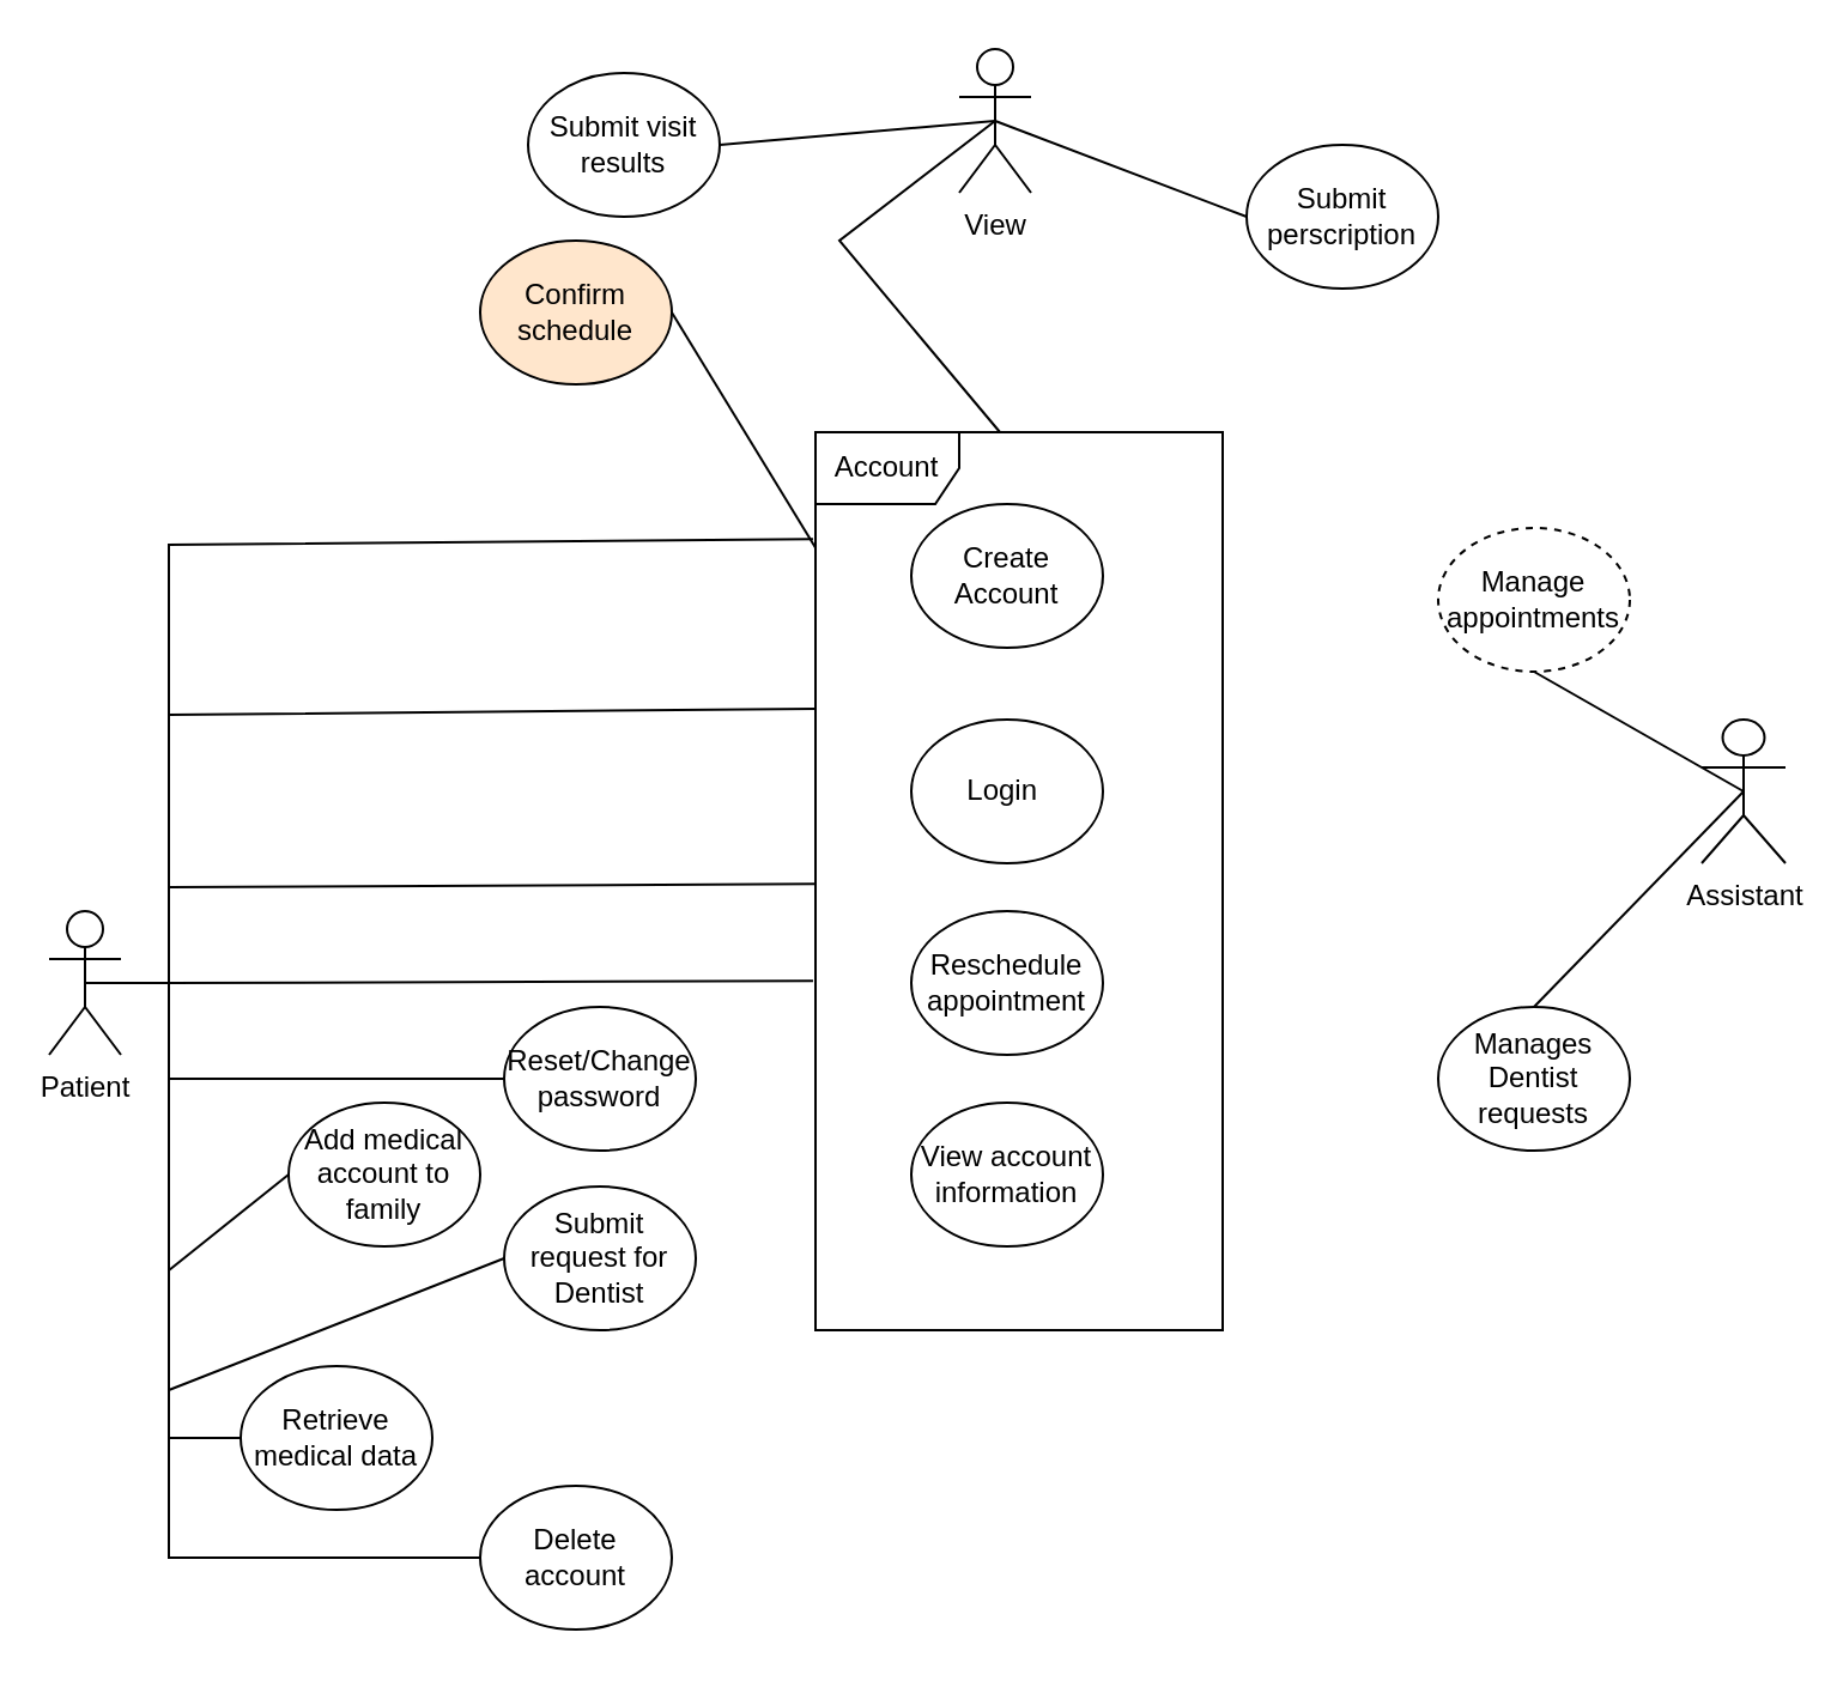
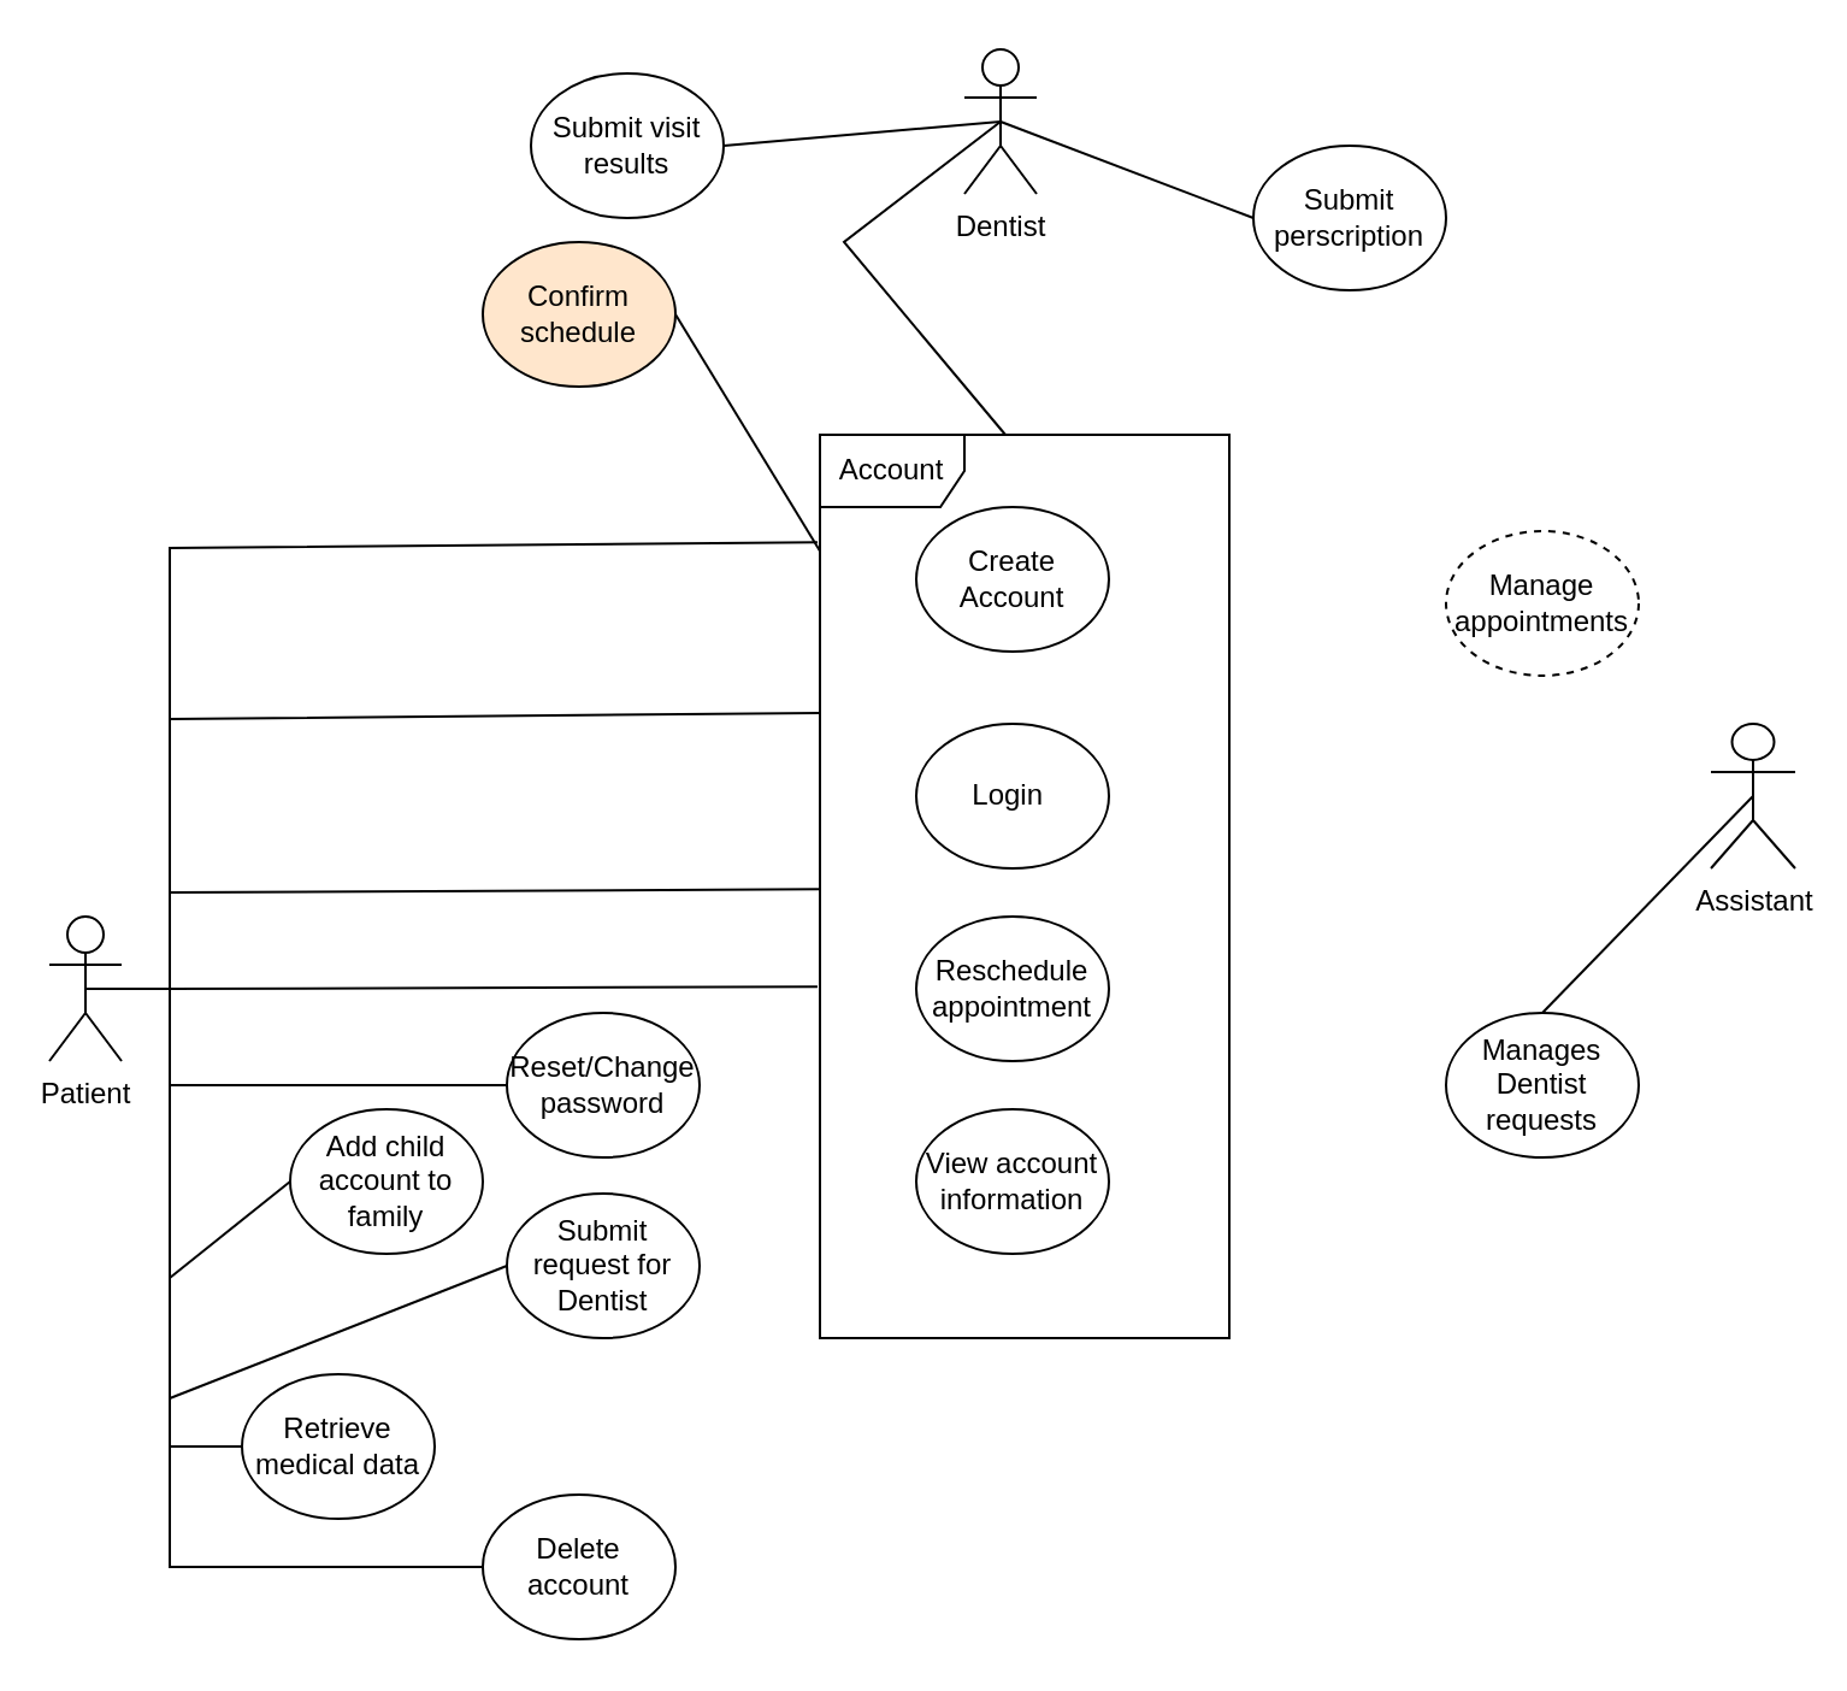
  <mxCell id="0" />
  <mxCell id="1" parent="0" />
  <mxCell id="2" value="Patient&lt;br&gt;" style="shape=umlActor;verticalLabelPosition=bottom;verticalAlign=top;html=1;" vertex="1" parent="1"><mxGeometry x="20" y="380" width="30" height="60" as="geometry" /></mxCell>
  <mxCell id="3" value="Create Account" style="ellipse;whiteSpace=wrap;html=1;" vertex="1" parent="1"><mxGeometry x="380" y="210" width="80" height="60" as="geometry" /></mxCell>
  <mxCell id="4" value="View account information" style="ellipse;whiteSpace=wrap;html=1;" vertex="1" parent="1"><mxGeometry x="380" y="460" width="80" height="60" as="geometry" /></mxCell>
  <mxCell id="5" value="Login&amp;nbsp;" style="ellipse;whiteSpace=wrap;html=1;" vertex="1" parent="1"><mxGeometry x="380" y="300" width="80" height="60" as="geometry" /></mxCell>
  <mxCell id="6" value="Reset/Change password" style="ellipse;whiteSpace=wrap;html=1;" vertex="1" parent="1"><mxGeometry x="210" y="420" width="80" height="60" as="geometry" /></mxCell>
- <mxCell id="7" value="Add medical account to family" style="ellipse;whiteSpace=wrap;html=1;" vertex="1" parent="1"><mxGeometry x="120" y="460" width="80" height="60" as="geometry" /></mxCell>
+ <mxCell id="7" value="Add child account to family" style="ellipse;whiteSpace=wrap;html=1;" vertex="1" parent="1"><mxGeometry x="120" y="460" width="80" height="60" as="geometry" /></mxCell>
  <mxCell id="8" value="Retrieve medical data" style="ellipse;whiteSpace=wrap;html=1;" vertex="1" parent="1"><mxGeometry x="100" y="570" width="80" height="60" as="geometry" /></mxCell>
  <mxCell id="9" value="" style="endArrow=none;html=1;rounded=0;entryX=-0.006;entryY=0.119;entryDx=0;entryDy=0;entryPerimeter=0;" edge="1" parent="1" target="27"><mxGeometry width="50" height="50" relative="1" as="geometry"><mxPoint x="70" y="370" as="sourcePoint" /><mxPoint x="120" y="320" as="targetPoint" /><Array as="points"><mxPoint x="70" y="227" /></Array></mxGeometry></mxCell>
  <mxCell id="10" value="" style="endArrow=none;html=1;rounded=0;entryX=0;entryY=0.308;entryDx=0;entryDy=0;entryPerimeter=0;" edge="1" parent="1" target="27"><mxGeometry width="50" height="50" relative="1" as="geometry"><mxPoint x="70" y="370" as="sourcePoint" /><mxPoint x="129" y="251" as="targetPoint" /><Array as="points"><mxPoint x="70" y="298" /></Array></mxGeometry></mxCell>
  <mxCell id="11" value="" style="endArrow=none;html=1;rounded=0;entryX=0;entryY=0.503;entryDx=0;entryDy=0;entryPerimeter=0;" edge="1" parent="1" target="27"><mxGeometry width="50" height="50" relative="1" as="geometry"><mxPoint x="70" y="370" as="sourcePoint" /><mxPoint x="130" y="370" as="targetPoint" /></mxGeometry></mxCell>
  <mxCell id="12" value="" style="endArrow=none;html=1;rounded=0;entryX=0;entryY=0.5;entryDx=0;entryDy=0;" edge="1" parent="1" target="6"><mxGeometry width="50" height="50" relative="1" as="geometry"><mxPoint x="70" y="370" as="sourcePoint" /><mxPoint x="70" y="450" as="targetPoint" /><Array as="points"><mxPoint x="70" y="450" /></Array></mxGeometry></mxCell>
  <mxCell id="13" value="" style="endArrow=none;html=1;rounded=0;entryX=0;entryY=0.5;entryDx=0;entryDy=0;" edge="1" parent="1" target="8"><mxGeometry width="50" height="50" relative="1" as="geometry"><mxPoint x="70" y="450" as="sourcePoint" /><mxPoint x="130" y="710" as="targetPoint" /><Array as="points"><mxPoint x="70" y="600" /></Array></mxGeometry></mxCell>
  <mxCell id="14" value="" style="endArrow=none;html=1;rounded=0;entryX=0;entryY=0.5;entryDx=0;entryDy=0;" edge="1" parent="1" target="7"><mxGeometry width="50" height="50" relative="1" as="geometry"><mxPoint x="70" y="530" as="sourcePoint" /><mxPoint x="130" y="530" as="targetPoint" /></mxGeometry></mxCell>
- <mxCell id="15" value="View&lt;br&gt;" style="shape=umlActor;verticalLabelPosition=bottom;verticalAlign=top;html=1;outlineConnect=0;" vertex="1" parent="1"><mxGeometry x="400" y="20" width="30" height="60" as="geometry" /></mxCell>
+ <mxCell id="15" value="Dentist&lt;br&gt;" style="shape=umlActor;verticalLabelPosition=bottom;verticalAlign=top;html=1;outlineConnect=0;" vertex="1" parent="1"><mxGeometry x="400" y="20" width="30" height="60" as="geometry" /></mxCell>
  <mxCell id="16" value="Reschedule appointment" style="ellipse;whiteSpace=wrap;html=1;" vertex="1" parent="1"><mxGeometry x="380" y="380" width="80" height="60" as="geometry" /></mxCell>
  <mxCell id="17" value="Submit request for Dentist" style="ellipse;whiteSpace=wrap;html=1;" vertex="1" parent="1"><mxGeometry x="210" y="495" width="80" height="60" as="geometry" /></mxCell>
  <mxCell id="18" value="Manage appointments" style="ellipse;whiteSpace=wrap;html=1;dashed=1;" vertex="1" parent="1"><mxGeometry x="600" y="220" width="80" height="60" as="geometry" /></mxCell>
  <mxCell id="19" value="Submit visit results" style="ellipse;whiteSpace=wrap;html=1;" vertex="1" parent="1"><mxGeometry x="220" y="30" width="80" height="60" as="geometry" /></mxCell>
  <mxCell id="20" value="Submit perscription" style="ellipse;whiteSpace=wrap;html=1;" vertex="1" parent="1"><mxGeometry x="520" y="60" width="80" height="60" as="geometry" /></mxCell>
  <mxCell id="21" value="" style="endArrow=none;html=1;rounded=0;entryX=-0.006;entryY=0.611;entryDx=0;entryDy=0;entryPerimeter=0;" edge="1" parent="1" target="27"><mxGeometry width="50" height="50" relative="1" as="geometry"><mxPoint x="70" y="410" as="sourcePoint" /><mxPoint x="120" y="360" as="targetPoint" /></mxGeometry></mxCell>
  <mxCell id="22" value="" style="endArrow=none;html=1;rounded=0;entryX=0.5;entryY=0.5;entryDx=0;entryDy=0;entryPerimeter=0;" edge="1" parent="1" target="2"><mxGeometry width="50" height="50" relative="1" as="geometry"><mxPoint x="70" y="410" as="sourcePoint" /><mxPoint x="40" y="400" as="targetPoint" /></mxGeometry></mxCell>
  <mxCell id="23" value="" style="endArrow=none;html=1;rounded=0;exitX=1;exitY=0.5;exitDx=0;exitDy=0;" edge="1" parent="1" source="29" target="27"><mxGeometry width="50" height="50" relative="1" as="geometry"><mxPoint x="680" y="570" as="sourcePoint" /><mxPoint x="760" y="410" as="targetPoint" /></mxGeometry></mxCell>
  <mxCell id="24" value="" style="endArrow=none;html=1;rounded=0;exitX=0.5;exitY=0.5;exitDx=0;exitDy=0;exitPerimeter=0;entryX=0;entryY=0.5;entryDx=0;entryDy=0;" edge="1" parent="1" source="15" target="20"><mxGeometry width="50" height="50" relative="1" as="geometry"><mxPoint x="710" y="350" as="sourcePoint" /><mxPoint x="760" y="410" as="targetPoint" /></mxGeometry></mxCell>
  <mxCell id="25" value="" style="endArrow=none;html=1;rounded=0;exitX=1;exitY=0.5;exitDx=0;exitDy=0;entryX=0.5;entryY=0.5;entryDx=0;entryDy=0;entryPerimeter=0;" edge="1" parent="1" source="19" target="15"><mxGeometry width="50" height="50" relative="1" as="geometry"><mxPoint x="690" y="260" as="sourcePoint" /><mxPoint x="760" y="410" as="targetPoint" /><Array as="points" /></mxGeometry></mxCell>
  <mxCell id="26" value="" style="endArrow=none;html=1;rounded=0;entryX=0.5;entryY=0.5;entryDx=0;entryDy=0;entryPerimeter=0;exitX=0.453;exitY=0;exitDx=0;exitDy=0;exitPerimeter=0;" edge="1" parent="1" source="27" target="15"><mxGeometry width="50" height="50" relative="1" as="geometry"><mxPoint x="760" y="410" as="sourcePoint" /><mxPoint x="790" y="440" as="targetPoint" /><Array as="points"><mxPoint x="350" y="100" /></Array></mxGeometry></mxCell>
  <mxCell id="27" value="Account" style="shape=umlFrame;whiteSpace=wrap;html=1;" vertex="1" parent="1"><mxGeometry x="340" y="180" width="170" height="375" as="geometry" /></mxCell>
  <mxCell id="28" value="Assistant" style="shape=umlActor;verticalLabelPosition=bottom;verticalAlign=top;html=1;" vertex="1" parent="1"><mxGeometry x="710" y="300" width="35" height="60" as="geometry" /></mxCell>
  <mxCell id="29" value="Confirm schedule" style="ellipse;whiteSpace=wrap;html=1;fillColor=#ffe6cc;" vertex="1" parent="1"><mxGeometry x="200" y="100" width="80" height="60" as="geometry" /></mxCell>
  <mxCell id="30" value="Delete account" style="ellipse;whiteSpace=wrap;html=1;" vertex="1" parent="1"><mxGeometry x="200" y="620" width="80" height="60" as="geometry" /></mxCell>
  <mxCell id="31" value="" style="endArrow=none;html=1;rounded=0;entryX=0;entryY=0.5;entryDx=0;entryDy=0;" edge="1" parent="1" target="17"><mxGeometry width="50" height="50" relative="1" as="geometry"><mxPoint x="70" y="580" as="sourcePoint" /><mxPoint x="130" y="530" as="targetPoint" /></mxGeometry></mxCell>
  <mxCell id="32" value="" style="endArrow=none;html=1;rounded=0;entryX=0;entryY=0.5;entryDx=0;entryDy=0;" edge="1" parent="1" target="30"><mxGeometry width="50" height="50" relative="1" as="geometry"><mxPoint x="70" y="600" as="sourcePoint" /><mxPoint x="140" y="660" as="targetPoint" /><Array as="points"><mxPoint x="70" y="650" /></Array></mxGeometry></mxCell>
- <mxCell id="33" value="" style="endArrow=none;html=1;rounded=0;exitX=0.5;exitY=0.5;exitDx=0;exitDy=0;entryX=0.5;entryY=1;entryDx=0;entryDy=0;exitPerimeter=0;" edge="1" parent="1" source="28" target="18"><mxGeometry width="50" height="50" relative="1" as="geometry"><mxPoint x="425" y="100" as="sourcePoint" /><mxPoint x="505" y="160" as="targetPoint" /><Array as="points" /></mxGeometry></mxCell>
  <mxCell id="34" value="Manages Dentist requests" style="ellipse;whiteSpace=wrap;html=1;" vertex="1" parent="1"><mxGeometry x="600" y="420" width="80" height="60" as="geometry" /></mxCell>
  <mxCell id="35" value="" style="endArrow=none;html=1;rounded=0;exitX=0.5;exitY=0.5;exitDx=0;exitDy=0;entryX=0.5;entryY=0;entryDx=0;entryDy=0;exitPerimeter=0;" edge="1" parent="1" source="28" target="34"><mxGeometry width="50" height="50" relative="1" as="geometry"><mxPoint x="757.5" y="460" as="sourcePoint" /><mxPoint x="680" y="410" as="targetPoint" /><Array as="points" /></mxGeometry></mxCell>
